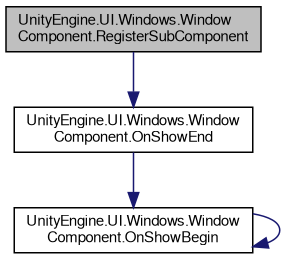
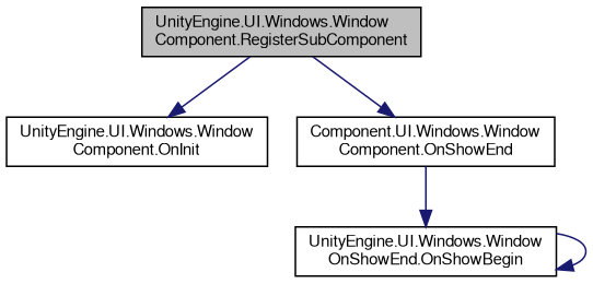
  digraph {
    rankdir=TB
    node [color=black fillcolor=white fontname=FreeSans fontsize=10 shape=record style=filled]
    edge [color=midnightblue fontname=FreeSans fontsize=10 labelfontname=FreeSans labelfontsize=10 style=solid]
    n1 [fillcolor=grey75 fontcolor=black height=0.2 label="UnityEngine.UI.Windows.Window\lComponent.RegisterSubComponent" width=0.4]
-   n3 [height=0.2 label="UnityEngine.UI.Windows.Window\lComponent.OnShowEnd" width=0.4]
-   n4 [height=0.2 label="UnityEngine.UI.Windows.Window\lComponent.OnShowBegin" width=0.4]
+   n2 [height=0.2 label="UnityEngine.UI.Windows.Window\lComponent.OnInit" width=0.4]
+   n3 [height=0.2 label="Component.UI.Windows.Window\lComponent.OnShowEnd" width=0.4]
+   n4 [height=0.2 label="UnityEngine.UI.Windows.Window\lOnShowEnd.OnShowBegin" width=0.4]
+   n1 -> n2
    n1 -> n3
    n3 -> n4
    n4 -> n4
  }
